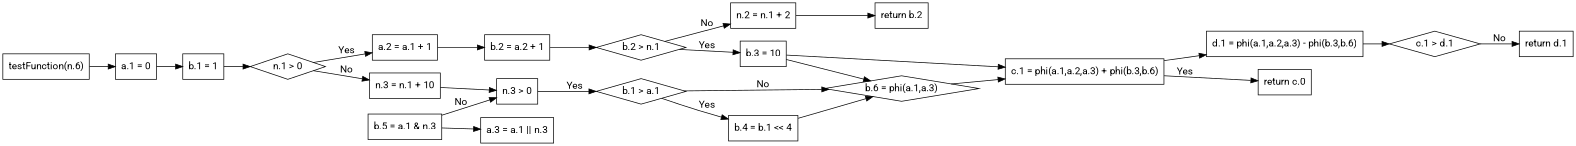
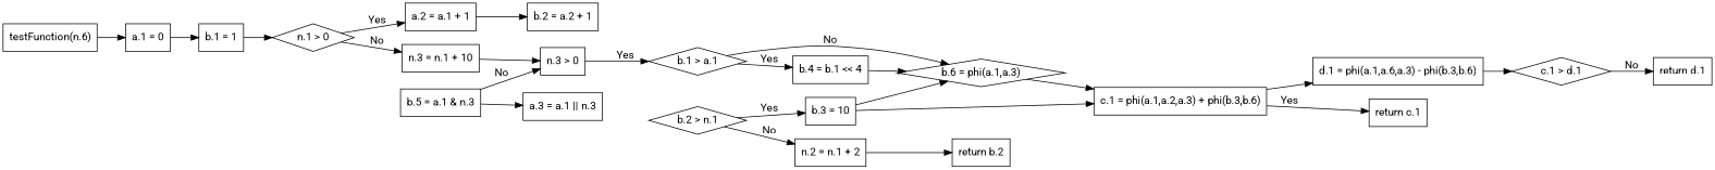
  digraph {
    fontname=Roboto
    rankdir=LR
    node [fontname=Roboto shape=box]
    edge [fontname=Roboto]
    n1 [label="testFunction(n.6)"]
    n2 [label="a.1 = 0"]
    n3 [label="b.1 = 1"]
    n4 [label="n.1 > 0" shape=diamond]
    n5 [label="a.2 = a.1 + 1"]
    n6 [label="n.3 = n.1 + 10"]
    n7 [label="b.2 = a.2 + 1"]
    n8 [label="n.3 > 0"]
    n9 [label="b.2 > n.1" shape=diamond]
    n10 [label="b.3 = 10"]
    n11 [label="n.2 = n.1 + 2"]
    n12 [label="c.1 = phi(a.1,a.2,a.3) + phi(b.3,b.6)"]
    n13 [label="b.6 = phi(a.1,a.3)" shape=diamond]
    n14 [label="return b.2"]
-   n15 [label="d.1 = phi(a.1,a.2,a.3) - phi(b.3,b.6)"]
-   n16 [label="return c.0"]
+   n15 [label="d.1 = phi(a.1,a.6,a.3) - phi(b.3,b.6)"]
+   n16 [label="return c.1"]
    n17 [label="b.1 > a.1" shape=diamond]
    n18 [label="b.4 = b.1 << 4"]
    n19 [label="b.5 = a.1 & n.3"]
    n20 [label="a.3 = a.1 || n.3"]
    n21 [label="c.1 > d.1" shape=diamond]
    n22 [label="return d.1"]
    n1 -> n2
    n2 -> n3
    n3 -> n4
    n4 -> n5 [label=Yes]
    n4 -> n6 [label=No]
    n5 -> n7
    n6 -> n8
-   n7 -> n9
    n8 -> n17 [label=Yes]
    n9 -> n10 [label=Yes]
    n9 -> n11 [label=No]
    n10 -> n12
    n10 -> n13
    n11 -> n14
    n12 -> n15
    n12 -> n16 [label=Yes]
    n13 -> n12
    n15 -> n21
    n17 -> n13 [label=No]
    n17 -> n18 [label=Yes]
    n18 -> n13
    n19 -> n8 [label=No]
    n19 -> n20
    n21 -> n22 [label=No]
  }
